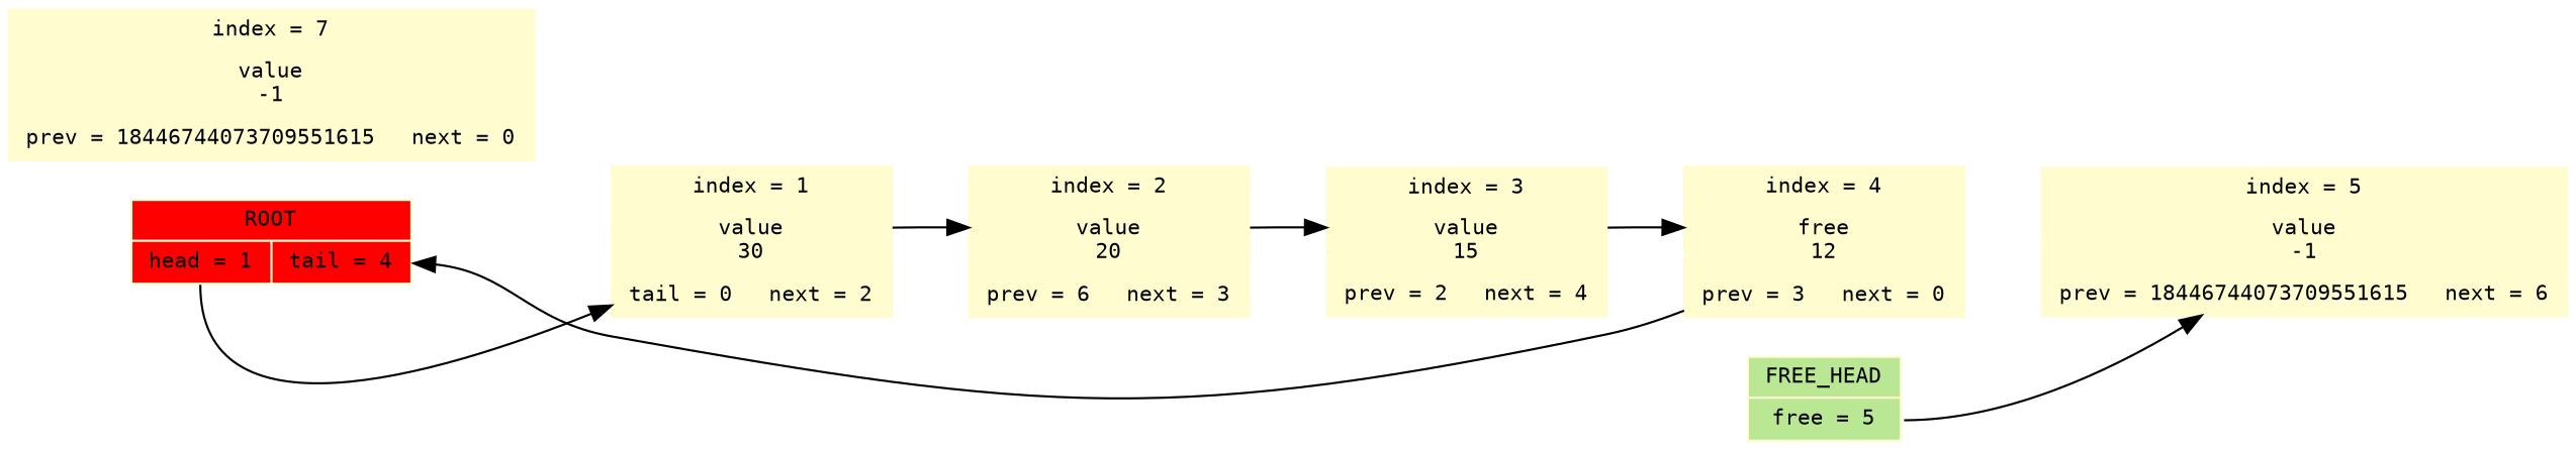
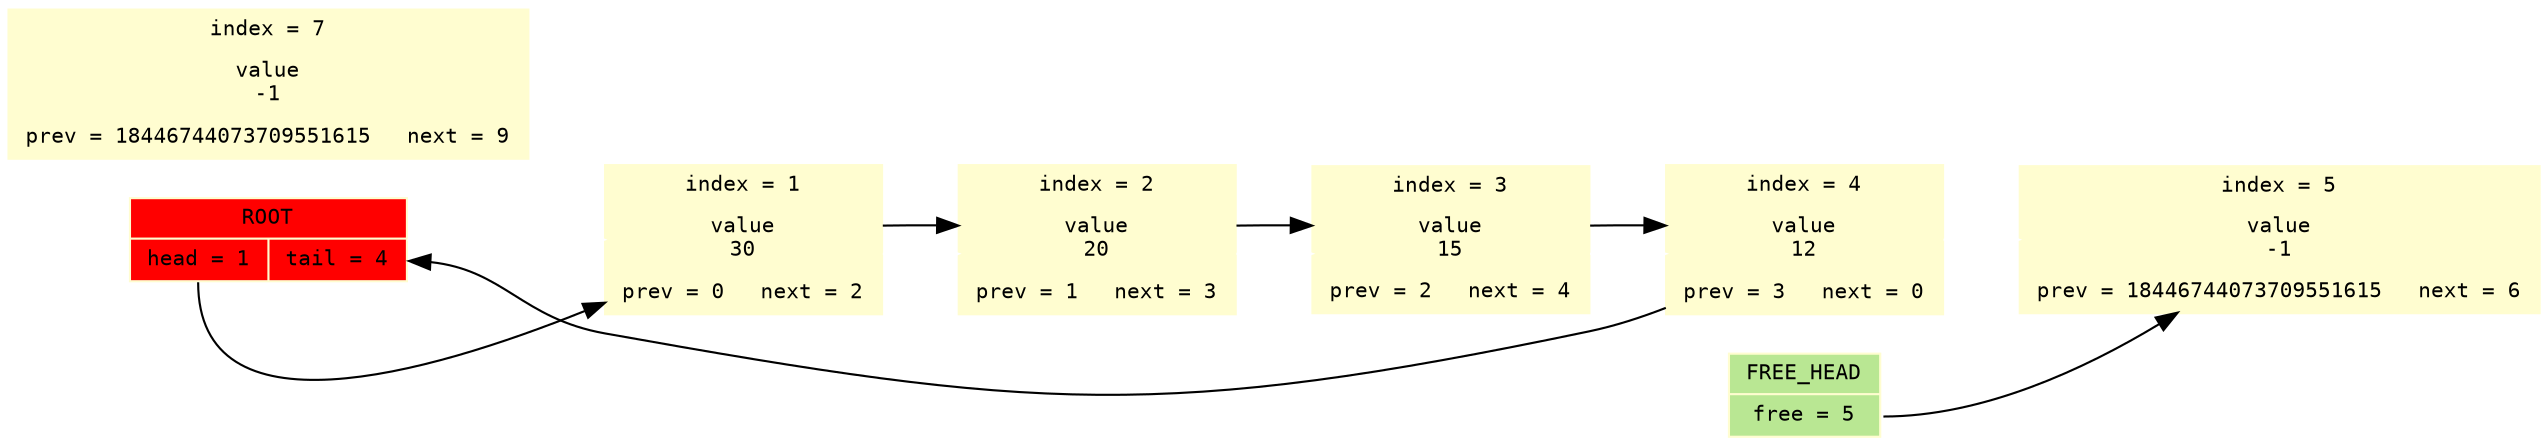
  digraph {
    bgcolor="#ffffff"
    fontname="DejaVu Sans Mono"
    rankdir=LR
    node [color="#fffdd0" fillcolor="#fffdd0" fontname="DejaVu Sans Mono" fontsize=10 shape=record style=filled]
    edge [fontname="DejaVu Sans Mono"]
    n1 [fillcolor="#ff0000" label="ROOT|{<head>head = 1|<tail>tail = 4}"]
-   n2 [label="index = 1|value\n30|{tail = 0|next = 2}"]
-   n3 [label="index = 2|value\n20|{prev = 6|next = 3}"]
+   n2 [label="index = 1|value\n30|{prev = 0|next = 2}"]
+   n3 [label="index = 2|value\n20|{prev = 1|next = 3}"]
    n4 [fillcolor="#b9e793" label="FREE_HEAD|<free>free = 5"]
    n5 [label="index = 5|value\n-1|{prev = 18446744073709551615|next = 6}"]
    n6 [label="index = 3|value\n15|{prev = 2|next = 4}"]
-   n7 [label="index = 4|free\n12|{prev = 3|next = 0}"]
-   n8 [label="index = 7|value\n-1|{prev = 18446744073709551615|next = 0}"]
+   n7 [label="index = 4|value\n12|{prev = 3|next = 0}"]
+   n8 [label="index = 7|value\n-1|{prev = 18446744073709551615|next = 9}"]
    n1 -> n2 [color="#ffffff" weight=100000]
    n1 -> n2 [tailport=head]
    n2 -> n3 [color="#ffffff" weight=100000]
    n2 -> n3
    n3 -> n6 [color="#ffffff" weight=100000]
    n3 -> n6
    n4 -> n5 [tailport=free]
    n6 -> n7 [color="#ffffff" weight=100000]
    n6 -> n7
    n7 -> n1 [headport=tail]
    n7 -> n5 [color="#ffffff" weight=100000]
  }
